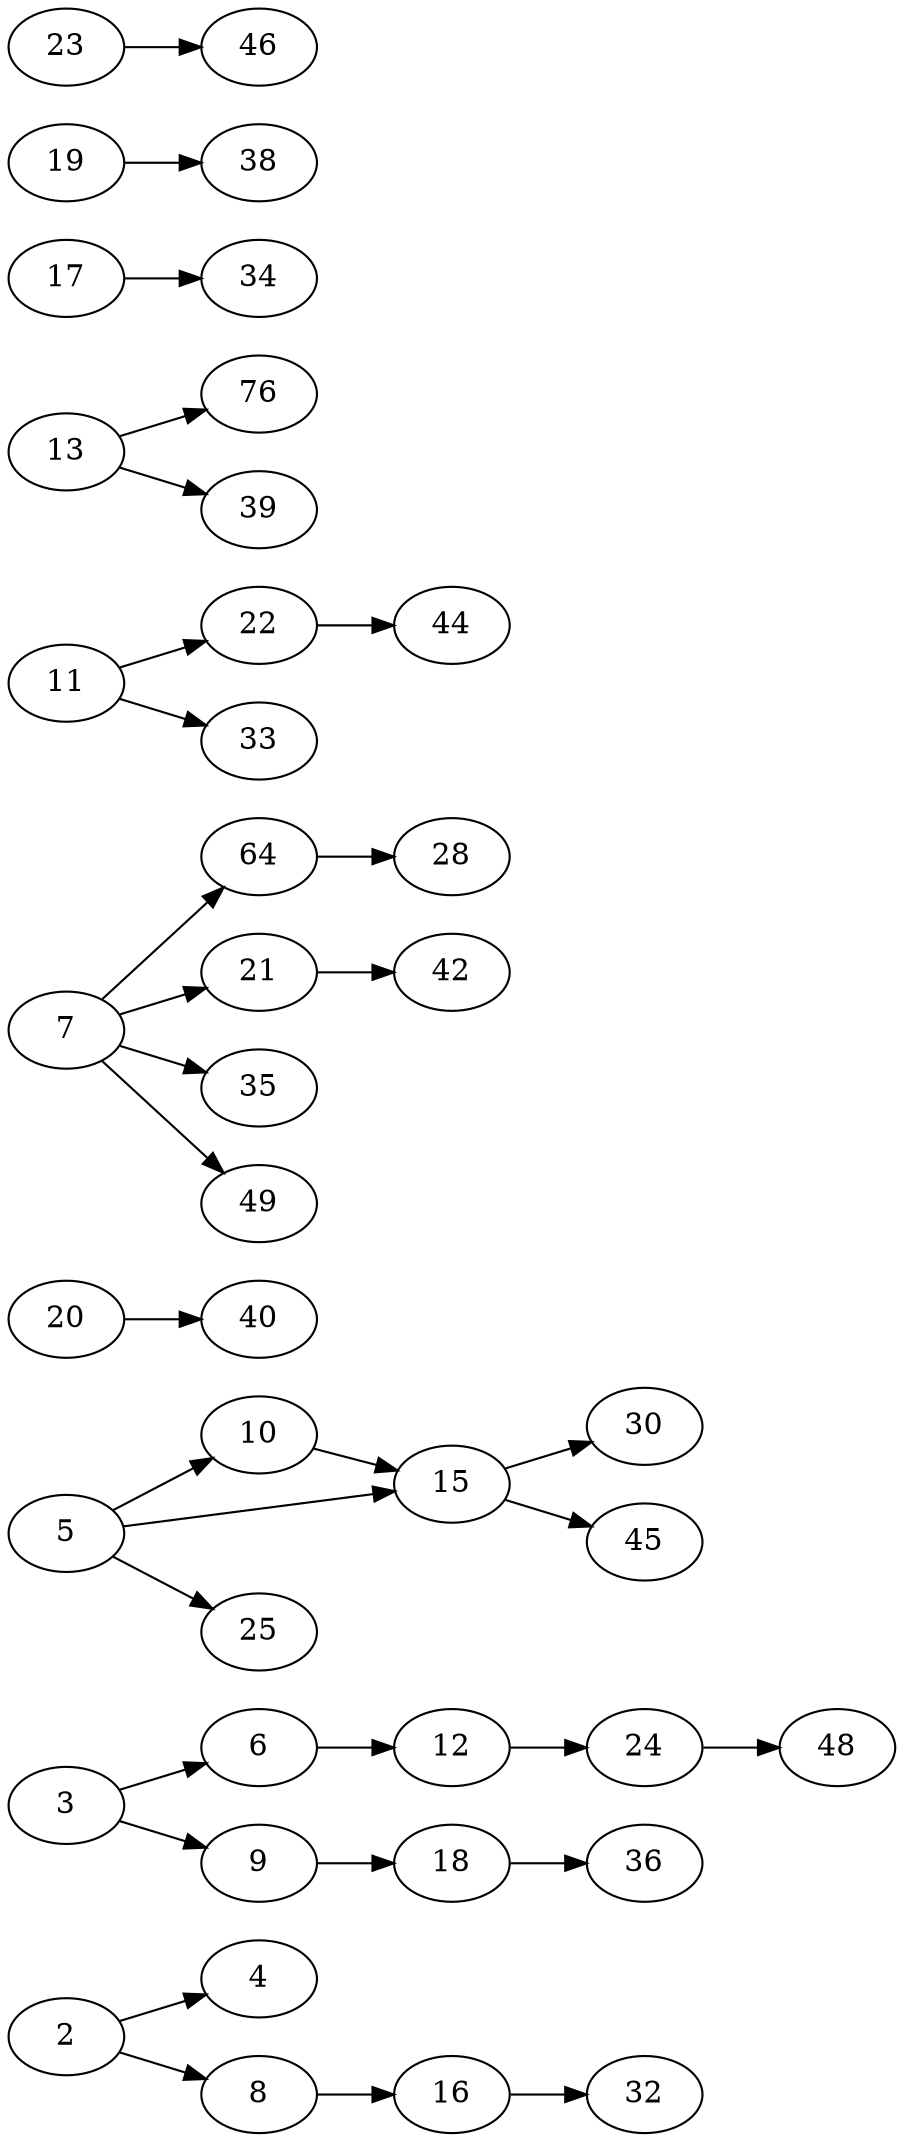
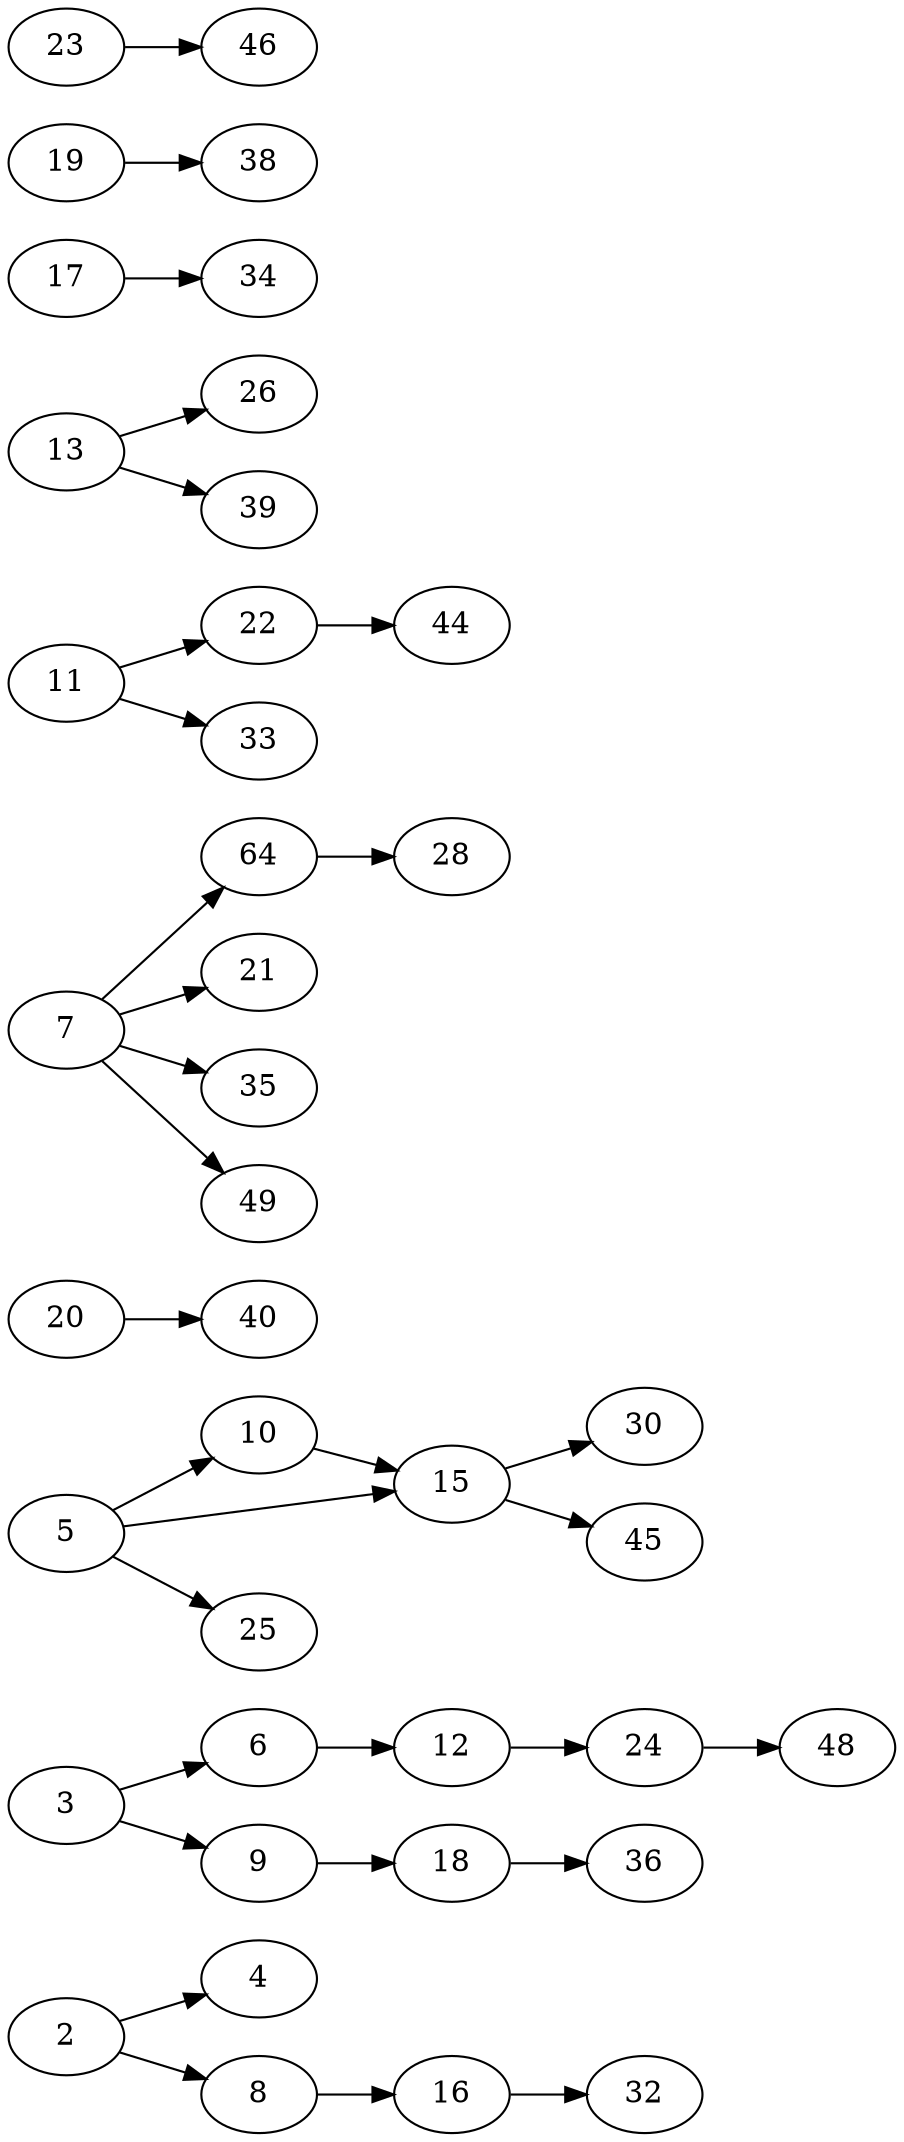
  digraph {
    rankdir=LR
    2
    4
    8
    16
    3
    6
    9
    12
    18
    24
    32
    36
    5
    10
    15
    25
    30
    45
    20
    40
    48
    n22 [label=64]
    7
    21
    35
    49
    28
-   42
    11
    22
    33
    44
    13
-   26 [label=76]
+   26
    39
    17
    34
    19
    38
    23
    46
    2 -> 4
    2 -> 8
    8 -> 16
    16 -> 32
    3 -> 6
    3 -> 9
    6 -> 12
    9 -> 18
    12 -> 24
    18 -> 36
    24 -> 48
    5 -> 10
    5 -> 15
    5 -> 25
    10 -> 15
    15 -> 30
    15 -> 45
    20 -> 40
    n22 -> 28
    7 -> n22
    7 -> 21
    7 -> 35
    7 -> 49
-   21 -> 42
    11 -> 22
    11 -> 33
    22 -> 44
    13 -> 26
    13 -> 39
    17 -> 34
    19 -> 38
    23 -> 46
  }
